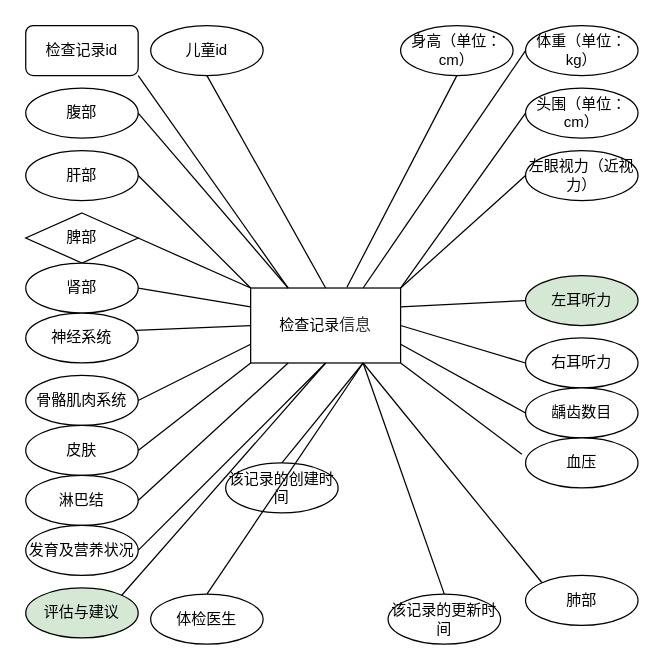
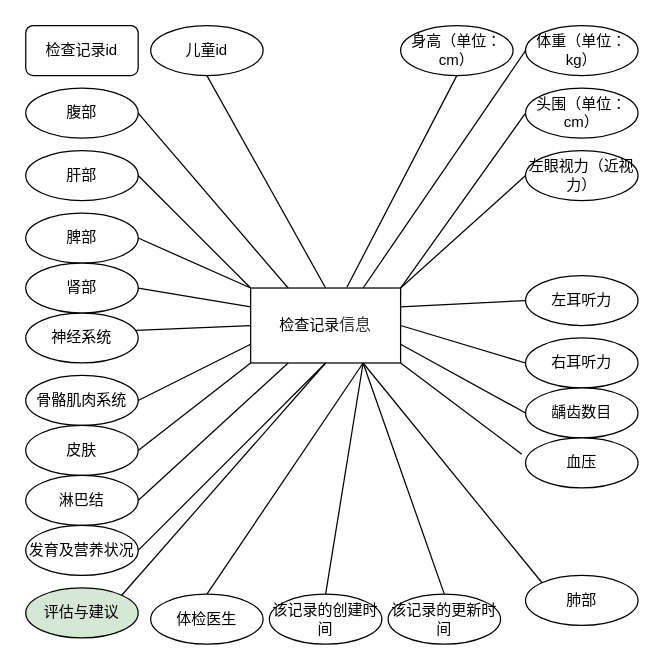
  <mxCell id="0" />
  <mxCell id="1" parent="0" />
  <mxCell id="2" value="&lt;p class=&quot;MsoNormal&quot;&gt;&lt;font face=&quot;Helvetica&quot;&gt;检查记录&lt;/font&gt;&lt;font face=&quot;宋体&quot; color=&quot;#333333&quot;&gt;&lt;span style=&quot;font-size: 12.667px; background-color: rgb(255, 255, 255);&quot;&gt;信息&lt;/span&gt;&lt;/font&gt;&lt;/p&gt;" style="rounded=0;whiteSpace=wrap;html=1;" parent="1" vertex="1"><mxGeometry x="200" y="230" width="120" height="60" as="geometry" /></mxCell>
  <mxCell id="3" value="检查记录id" style="whiteSpace=wrap;html=1;rounded=1;" parent="1" vertex="1"><mxGeometry x="20" y="20" width="90" height="40" as="geometry" /></mxCell>
  <mxCell id="4" value="腹部" style="ellipse;whiteSpace=wrap;html=1;" parent="1" vertex="1"><mxGeometry x="20" y="70" width="90" height="40" as="geometry" /></mxCell>
  <mxCell id="5" value="肝部" style="ellipse;whiteSpace=wrap;html=1;" parent="1" vertex="1"><mxGeometry x="20" y="120" width="90" height="40" as="geometry" /></mxCell>
- <mxCell id="6" value="脾部" style="rhombus;whiteSpace=wrap;html=1;" parent="1" vertex="1"><mxGeometry x="20" y="170" width="90" height="40" as="geometry" /></mxCell>
+ <mxCell id="6" value="脾部" style="ellipse;whiteSpace=wrap;html=1;" parent="1" vertex="1"><mxGeometry x="20" y="170" width="90" height="40" as="geometry" /></mxCell>
  <mxCell id="7" value="肾部" style="ellipse;whiteSpace=wrap;html=1;" parent="1" vertex="1"><mxGeometry x="20" y="210" width="90" height="40" as="geometry" /></mxCell>
  <mxCell id="8" value="神经系统" style="ellipse;whiteSpace=wrap;html=1;" parent="1" vertex="1"><mxGeometry x="20" y="250" width="90" height="40" as="geometry" /></mxCell>
  <mxCell id="9" value="骨骼肌肉系统" style="ellipse;whiteSpace=wrap;html=1;" parent="1" vertex="1"><mxGeometry x="20" y="300" width="90" height="40" as="geometry" /></mxCell>
  <mxCell id="10" value="儿童id" style="ellipse;whiteSpace=wrap;html=1;" parent="1" vertex="1"><mxGeometry x="120" y="20" width="90" height="40" as="geometry" /></mxCell>
  <mxCell id="11" value="身高（单位：cm）" style="ellipse;whiteSpace=wrap;html=1;" parent="1" vertex="1"><mxGeometry x="320" y="20" width="90" height="40" as="geometry" /></mxCell>
  <mxCell id="12" value="体重（单位：kg）" style="ellipse;whiteSpace=wrap;html=1;" parent="1" vertex="1"><mxGeometry x="420" y="20" width="90" height="40" as="geometry" /></mxCell>
  <mxCell id="13" value="头围（单位：cm）" style="ellipse;whiteSpace=wrap;html=1;" parent="1" vertex="1"><mxGeometry x="420" y="70" width="90" height="40" as="geometry" /></mxCell>
  <mxCell id="14" value="左眼视力（近视力）" style="ellipse;whiteSpace=wrap;html=1;" parent="1" vertex="1"><mxGeometry x="420" y="120" width="90" height="40" as="geometry" /></mxCell>
- <mxCell id="15" value="左耳听力" style="ellipse;whiteSpace=wrap;html=1;fillColor=#d5e8d4;" parent="1" vertex="1"><mxGeometry x="420" y="220" width="90" height="40" as="geometry" /></mxCell>
+ <mxCell id="15" value="左耳听力" style="ellipse;whiteSpace=wrap;html=1;" parent="1" vertex="1"><mxGeometry x="420" y="220" width="90" height="40" as="geometry" /></mxCell>
  <mxCell id="16" value="右耳听力" style="ellipse;whiteSpace=wrap;html=1;" parent="1" vertex="1"><mxGeometry x="420" y="270" width="90" height="40" as="geometry" /></mxCell>
  <mxCell id="17" value="龋齿数目" style="ellipse;whiteSpace=wrap;html=1;" parent="1" vertex="1"><mxGeometry x="420" y="310" width="90" height="40" as="geometry" /></mxCell>
  <mxCell id="18" value="皮肤" style="ellipse;whiteSpace=wrap;html=1;" parent="1" vertex="1"><mxGeometry x="20" y="340" width="90" height="40" as="geometry" /></mxCell>
  <mxCell id="19" value="血压" style="ellipse;whiteSpace=wrap;html=1;" parent="1" vertex="1"><mxGeometry x="420" y="350" width="90" height="40" as="geometry" /></mxCell>
  <mxCell id="20" value="淋巴结" style="ellipse;whiteSpace=wrap;html=1;" parent="1" vertex="1"><mxGeometry x="20" y="380" width="90" height="40" as="geometry" /></mxCell>
  <mxCell id="21" value="发育及营养状况" style="ellipse;whiteSpace=wrap;html=1;" parent="1" vertex="1"><mxGeometry x="20" y="420" width="90" height="40" as="geometry" /></mxCell>
  <mxCell id="22" value="" style="endArrow=none;html=1;rounded=0;entryX=0;entryY=0.5;entryDx=0;entryDy=0;exitX=0.98;exitY=0.345;exitDx=0;exitDy=0;exitPerimeter=0;" parent="1" source="8" target="2" edge="1"><mxGeometry width="50" height="50" relative="1" as="geometry"><mxPoint x="130" y="300" as="sourcePoint" /><mxPoint x="180" y="250" as="targetPoint" /></mxGeometry></mxCell>
  <mxCell id="23" value="" style="endArrow=none;html=1;rounded=0;exitX=1;exitY=0.5;exitDx=0;exitDy=0;entryX=0;entryY=0.25;entryDx=0;entryDy=0;" parent="1" source="7" target="2" edge="1"><mxGeometry width="50" height="50" relative="1" as="geometry"><mxPoint x="118" y="274" as="sourcePoint" /><mxPoint x="180" y="270" as="targetPoint" /><Array as="points" /></mxGeometry></mxCell>
  <mxCell id="24" value="" style="endArrow=none;html=1;rounded=0;entryX=0;entryY=0;entryDx=0;entryDy=0;exitX=1;exitY=0.5;exitDx=0;exitDy=0;" parent="1" source="6" target="2" edge="1"><mxGeometry width="50" height="50" relative="1" as="geometry"><mxPoint x="150" y="200" as="sourcePoint" /><mxPoint x="200" y="150" as="targetPoint" /></mxGeometry></mxCell>
  <mxCell id="25" value="" style="endArrow=none;html=1;rounded=0;entryX=0;entryY=0.75;entryDx=0;entryDy=0;exitX=1;exitY=0.5;exitDx=0;exitDy=0;" parent="1" source="9" target="2" edge="1"><mxGeometry width="50" height="50" relative="1" as="geometry"><mxPoint x="128" y="284" as="sourcePoint" /><mxPoint x="220" y="280" as="targetPoint" /></mxGeometry></mxCell>
  <mxCell id="26" value="" style="endArrow=none;html=1;rounded=0;entryX=0;entryY=1;entryDx=0;entryDy=0;exitX=1;exitY=0.5;exitDx=0;exitDy=0;" parent="1" source="18" target="2" edge="1"><mxGeometry width="50" height="50" relative="1" as="geometry"><mxPoint x="138" y="294" as="sourcePoint" /><mxPoint x="230" y="290" as="targetPoint" /></mxGeometry></mxCell>
  <mxCell id="27" value="" style="endArrow=none;html=1;rounded=0;entryX=0.25;entryY=1;entryDx=0;entryDy=0;exitX=1;exitY=0.5;exitDx=0;exitDy=0;" parent="1" source="20" target="2" edge="1"><mxGeometry width="50" height="50" relative="1" as="geometry"><mxPoint x="148" y="304" as="sourcePoint" /><mxPoint x="240" y="300" as="targetPoint" /></mxGeometry></mxCell>
  <mxCell id="28" value="" style="endArrow=none;html=1;rounded=0;entryX=0.5;entryY=1;entryDx=0;entryDy=0;exitX=1;exitY=0.5;exitDx=0;exitDy=0;" parent="1" source="21" target="2" edge="1"><mxGeometry width="50" height="50" relative="1" as="geometry"><mxPoint x="158" y="314" as="sourcePoint" /><mxPoint x="250" y="310" as="targetPoint" /></mxGeometry></mxCell>
  <mxCell id="29" value="" style="endArrow=none;html=1;rounded=0;entryX=1;entryY=1;entryDx=0;entryDy=0;exitX=-0.033;exitY=0.325;exitDx=0;exitDy=0;exitPerimeter=0;" parent="1" source="19" target="2" edge="1"><mxGeometry width="50" height="50" relative="1" as="geometry"><mxPoint x="178" y="334" as="sourcePoint" /><mxPoint x="270" y="330" as="targetPoint" /></mxGeometry></mxCell>
  <mxCell id="30" value="" style="endArrow=none;html=1;rounded=0;exitX=0;exitY=0.5;exitDx=0;exitDy=0;entryX=1;entryY=0.75;entryDx=0;entryDy=0;" parent="1" source="17" target="2" edge="1"><mxGeometry width="50" height="50" relative="1" as="geometry"><mxPoint x="188" y="344" as="sourcePoint" /><mxPoint x="290" y="340" as="targetPoint" /></mxGeometry></mxCell>
  <mxCell id="31" value="" style="endArrow=none;html=1;rounded=0;entryX=1;entryY=0.5;entryDx=0;entryDy=0;exitX=0;exitY=0.5;exitDx=0;exitDy=0;" parent="1" source="16" target="2" edge="1"><mxGeometry width="50" height="50" relative="1" as="geometry"><mxPoint x="198" y="354" as="sourcePoint" /><mxPoint x="290" y="350" as="targetPoint" /></mxGeometry></mxCell>
  <mxCell id="32" value="" style="endArrow=none;html=1;rounded=0;entryX=1;entryY=0.25;entryDx=0;entryDy=0;exitX=0;exitY=0.5;exitDx=0;exitDy=0;" parent="1" source="15" target="2" edge="1"><mxGeometry width="50" height="50" relative="1" as="geometry"><mxPoint x="208" y="364" as="sourcePoint" /><mxPoint x="300" y="360" as="targetPoint" /></mxGeometry></mxCell>
  <mxCell id="33" value="" style="endArrow=none;html=1;rounded=0;entryX=0;entryY=0.5;entryDx=0;entryDy=0;exitX=1;exitY=0;exitDx=0;exitDy=0;" parent="1" source="2" target="14" edge="1"><mxGeometry width="50" height="50" relative="1" as="geometry"><mxPoint x="228" y="384" as="sourcePoint" /><mxPoint x="320" y="380" as="targetPoint" /></mxGeometry></mxCell>
  <mxCell id="34" value="" style="endArrow=none;html=1;rounded=0;entryX=0;entryY=0.5;entryDx=0;entryDy=0;exitX=1;exitY=0;exitDx=0;exitDy=0;" parent="1" source="2" target="13" edge="1"><mxGeometry width="50" height="50" relative="1" as="geometry"><mxPoint x="238" y="394" as="sourcePoint" /><mxPoint x="330" y="390" as="targetPoint" /></mxGeometry></mxCell>
  <mxCell id="35" value="" style="endArrow=none;html=1;rounded=0;entryX=0;entryY=0.5;entryDx=0;entryDy=0;exitX=0.75;exitY=0;exitDx=0;exitDy=0;" parent="1" source="2" target="12" edge="1"><mxGeometry width="50" height="50" relative="1" as="geometry"><mxPoint x="248" y="404" as="sourcePoint" /><mxPoint x="340" y="400" as="targetPoint" /></mxGeometry></mxCell>
  <mxCell id="36" value="" style="endArrow=none;html=1;rounded=0;entryX=0.5;entryY=1;entryDx=0;entryDy=0;exitX=0.642;exitY=-0.01;exitDx=0;exitDy=0;exitPerimeter=0;" parent="1" source="2" target="11" edge="1"><mxGeometry width="50" height="50" relative="1" as="geometry"><mxPoint x="258" y="414" as="sourcePoint" /><mxPoint x="350" y="410" as="targetPoint" /></mxGeometry></mxCell>
  <mxCell id="37" value="" style="endArrow=none;html=1;rounded=0;entryX=0.5;entryY=1;entryDx=0;entryDy=0;exitX=0.5;exitY=0;exitDx=0;exitDy=0;" parent="1" source="2" target="10" edge="1"><mxGeometry width="50" height="50" relative="1" as="geometry"><mxPoint x="278" y="434" as="sourcePoint" /><mxPoint x="370" y="430" as="targetPoint" /></mxGeometry></mxCell>
- <mxCell id="38" value="" style="endArrow=none;html=1;rounded=0;entryX=1;entryY=1;entryDx=0;entryDy=0;exitX=0.25;exitY=0;exitDx=0;exitDy=0;" parent="1" source="2" target="3" edge="1"><mxGeometry width="50" height="50" relative="1" as="geometry"><mxPoint x="288" y="444" as="sourcePoint" /><mxPoint x="380" y="440" as="targetPoint" /></mxGeometry></mxCell>
  <mxCell id="39" value="" style="endArrow=none;html=1;rounded=0;entryX=1;entryY=0.5;entryDx=0;entryDy=0;exitX=0.25;exitY=0;exitDx=0;exitDy=0;" parent="1" source="2" target="4" edge="1"><mxGeometry width="50" height="50" relative="1" as="geometry"><mxPoint x="298" y="454" as="sourcePoint" /><mxPoint x="390" y="450" as="targetPoint" /></mxGeometry></mxCell>
  <mxCell id="40" value="" style="endArrow=none;html=1;rounded=0;entryX=0;entryY=0;entryDx=0;entryDy=0;exitX=1;exitY=0.5;exitDx=0;exitDy=0;" parent="1" source="5" target="2" edge="1"><mxGeometry width="50" height="50" relative="1" as="geometry"><mxPoint x="308" y="464" as="sourcePoint" /><mxPoint x="400" y="460" as="targetPoint" /></mxGeometry></mxCell>
  <mxCell id="41" value="评估与建议" style="ellipse;whiteSpace=wrap;html=1;fillColor=#d5e8d4;" parent="1" vertex="1"><mxGeometry x="20" y="470" width="90" height="40" as="geometry" /></mxCell>
  <mxCell id="42" value="肺部" style="ellipse;whiteSpace=wrap;html=1;" parent="1" vertex="1"><mxGeometry x="420" y="460" width="90" height="40" as="geometry" /></mxCell>
  <mxCell id="43" value="体检医生" style="ellipse;whiteSpace=wrap;html=1;" parent="1" vertex="1"><mxGeometry x="120" y="475" width="90" height="40" as="geometry" /></mxCell>
- <mxCell id="44" value="该记录的创建时间" style="ellipse;whiteSpace=wrap;html=1;" parent="1" vertex="1"><mxGeometry x="180" y="370" width="90" height="40" as="geometry" /></mxCell>
+ <mxCell id="44" value="该记录的创建时间" style="ellipse;whiteSpace=wrap;html=1;" parent="1" vertex="1"><mxGeometry x="215" y="475" width="90" height="40" as="geometry" /></mxCell>
  <mxCell id="45" value="该记录的更新时间" style="ellipse;whiteSpace=wrap;html=1;" parent="1" vertex="1"><mxGeometry x="310" y="475" width="90" height="40" as="geometry" /></mxCell>
  <mxCell id="46" value="" style="endArrow=none;html=1;rounded=0;entryX=0.5;entryY=1;entryDx=0;entryDy=0;exitX=1;exitY=0;exitDx=0;exitDy=0;" parent="1" source="41" target="2" edge="1"><mxGeometry width="50" height="50" relative="1" as="geometry"><mxPoint x="240" y="430" as="sourcePoint" /><mxPoint x="290" y="380" as="targetPoint" /></mxGeometry></mxCell>
  <mxCell id="47" value="" style="endArrow=none;html=1;rounded=0;entryX=0.75;entryY=1;entryDx=0;entryDy=0;exitX=0.5;exitY=0;exitDx=0;exitDy=0;" parent="1" source="43" target="2" edge="1"><mxGeometry width="50" height="50" relative="1" as="geometry"><mxPoint x="107" y="486" as="sourcePoint" /><mxPoint x="270" y="300" as="targetPoint" /></mxGeometry></mxCell>
  <mxCell id="48" value="" style="endArrow=none;html=1;rounded=0;entryX=0.75;entryY=1;entryDx=0;entryDy=0;exitX=0.5;exitY=0;exitDx=0;exitDy=0;" parent="1" source="44" target="2" edge="1"><mxGeometry width="50" height="50" relative="1" as="geometry"><mxPoint x="117" y="496" as="sourcePoint" /><mxPoint x="280" y="310" as="targetPoint" /></mxGeometry></mxCell>
  <mxCell id="49" value="" style="endArrow=none;html=1;rounded=0;exitX=0.5;exitY=0;exitDx=0;exitDy=0;" parent="1" source="45" edge="1"><mxGeometry width="50" height="50" relative="1" as="geometry"><mxPoint x="127" y="506" as="sourcePoint" /><mxPoint x="290" y="290" as="targetPoint" /></mxGeometry></mxCell>
  <mxCell id="50" value="" style="endArrow=none;html=1;rounded=0;exitX=0;exitY=0;exitDx=0;exitDy=0;" parent="1" source="42" edge="1"><mxGeometry width="50" height="50" relative="1" as="geometry"><mxPoint x="137" y="516" as="sourcePoint" /><mxPoint x="290" y="290" as="targetPoint" /></mxGeometry></mxCell>
